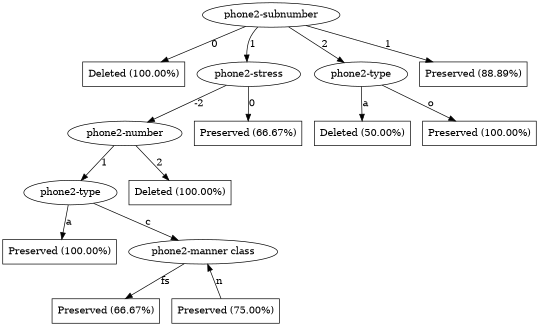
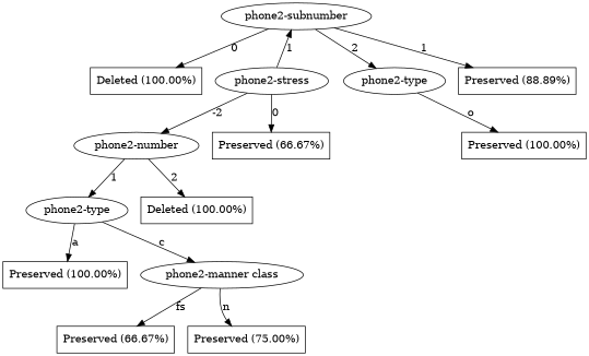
  digraph {
    node [shape=box]
    n1 [label="phone2-subnumber" shape=ellipse]
    n2 [label="Deleted (100.00%)"]
    n3 [label="phone2-stress" shape=ellipse]
    n4 [label="phone2-type" shape=ellipse]
    n5 [label="Preserved (88.89%)"]
    n6 [label="phone2-number" shape=ellipse]
    n7 [label="Preserved (66.67%)"]
-   n8 [label="Deleted (50.00%)"]
    n9 [label="Preserved (100.00%)"]
    n10 [label="phone2-type" shape=ellipse]
    n11 [label="Deleted (100.00%)"]
    n12 [label="Preserved (100.00%)"]
    n13 [label="phone2-manner class" shape=ellipse]
    n14 [label="Preserved (66.67%)"]
    n15 [label="Preserved (75.00%)"]
    n1 -> n2 [label=0]
-   n1 -> n3 [label=1]
+   n3 -> n1 [label=1]
    n1 -> n4 [label=2]
    n1 -> n5 [label=1]
    n3 -> n6 [label=-2]
    n3 -> n7 [label=0]
-   n4 -> n8 [label=a]
    n4 -> n9 [label=o]
    n6 -> n10 [label=1]
    n6 -> n11 [label=2]
    n10 -> n12 [label=a]
    n10 -> n13 [label=c]
    n13 -> n14 [label=fs]
-   n15 -> n13 [label=n]
+   n13 -> n15 [label=n]
  }
